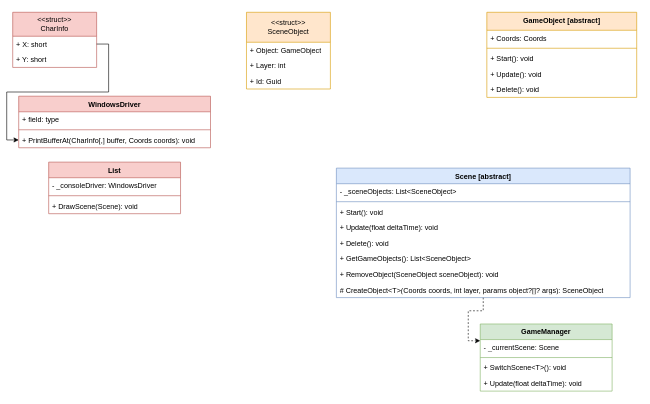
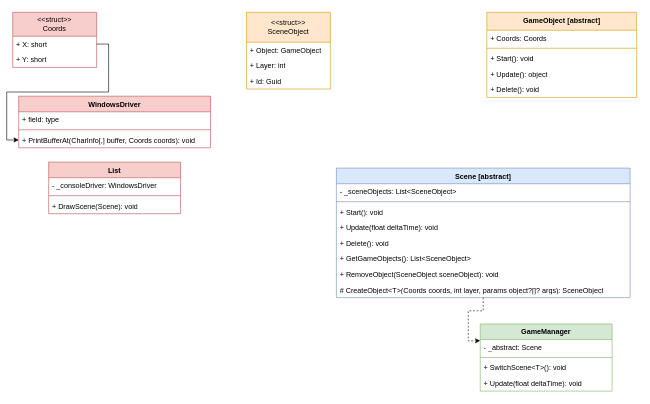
  <mxCell id="0" />
  <mxCell id="1" parent="0" />
  <mxCell id="2" value="WindowsDriver" style="swimlane;fontStyle=1;align=center;verticalAlign=top;childLayout=stackLayout;horizontal=1;startSize=26;horizontalStack=0;resizeParent=1;resizeParentMax=0;resizeLast=0;collapsible=1;marginBottom=0;whiteSpace=wrap;html=1;fillColor=#f8cecc;strokeColor=#b85450;" parent="1" vertex="1"><mxGeometry x="30" y="160" width="320" height="86" as="geometry" /></mxCell>
  <mxCell id="3" value="+ field: type" style="text;strokeColor=none;fillColor=none;align=left;verticalAlign=top;spacingLeft=4;spacingRight=4;overflow=hidden;rotatable=0;points=[[0,0.5],[1,0.5]];portConstraint=eastwest;whiteSpace=wrap;html=1;" parent="2" vertex="1"><mxGeometry y="26" width="320" height="26" as="geometry" /></mxCell>
  <mxCell id="4" value="" style="line;strokeWidth=1;fillColor=none;align=left;verticalAlign=middle;spacingTop=-1;spacingLeft=3;spacingRight=3;rotatable=0;labelPosition=right;points=[];portConstraint=eastwest;strokeColor=inherit;" parent="2" vertex="1"><mxGeometry y="52" width="320" height="8" as="geometry" /></mxCell>
  <mxCell id="5" value="+ PrintBufferAt(CharInfo[,] buffer, Coords coords): void" style="text;strokeColor=none;fillColor=none;align=left;verticalAlign=top;spacingLeft=4;spacingRight=4;overflow=hidden;rotatable=0;points=[[0,0.5],[1,0.5]];portConstraint=eastwest;whiteSpace=wrap;html=1;" parent="2" vertex="1"><mxGeometry y="60" width="320" height="26" as="geometry" /></mxCell>
- <mxCell id="6" value="&amp;lt;&amp;lt;struct&amp;gt;&amp;gt;&lt;div&gt;CharInfo&lt;/div&gt;" style="swimlane;fontStyle=0;childLayout=stackLayout;horizontal=1;startSize=40;fillColor=#f8cecc;horizontalStack=0;resizeParent=1;resizeParentMax=0;resizeLast=0;collapsible=1;marginBottom=0;whiteSpace=wrap;html=1;strokeColor=#b85450;" parent="1" vertex="1"><mxGeometry x="20" y="20" width="140" height="92" as="geometry" /></mxCell>
+ <mxCell id="6" value="&amp;lt;&amp;lt;struct&amp;gt;&amp;gt;&lt;div&gt;Coords&lt;/div&gt;" style="swimlane;fontStyle=0;childLayout=stackLayout;horizontal=1;startSize=40;fillColor=#f8cecc;horizontalStack=0;resizeParent=1;resizeParentMax=0;resizeLast=0;collapsible=1;marginBottom=0;whiteSpace=wrap;html=1;strokeColor=#b85450;" parent="1" vertex="1"><mxGeometry x="20" y="20" width="140" height="92" as="geometry" /></mxCell>
  <mxCell id="7" value="+ X: short" style="text;strokeColor=none;fillColor=none;align=left;verticalAlign=top;spacingLeft=4;spacingRight=4;overflow=hidden;rotatable=0;points=[[0,0.5],[1,0.5]];portConstraint=eastwest;whiteSpace=wrap;html=1;" parent="6" vertex="1"><mxGeometry y="40" width="140" height="26" as="geometry" /></mxCell>
  <mxCell id="8" value="+ Y: short" style="text;strokeColor=none;fillColor=none;align=left;verticalAlign=top;spacingLeft=4;spacingRight=4;overflow=hidden;rotatable=0;points=[[0,0.5],[1,0.5]];portConstraint=eastwest;whiteSpace=wrap;html=1;" parent="6" vertex="1"><mxGeometry y="66" width="140" height="26" as="geometry" /></mxCell>
  <mxCell id="9" style="edgeStyle=orthogonalEdgeStyle;rounded=0;orthogonalLoop=1;jettySize=auto;html=1;" parent="1" source="7" target="5" edge="1"><mxGeometry relative="1" as="geometry" /></mxCell>
  <mxCell id="10" value="List" style="swimlane;fontStyle=1;align=center;verticalAlign=top;childLayout=stackLayout;horizontal=1;startSize=26;horizontalStack=0;resizeParent=1;resizeParentMax=0;resizeLast=0;collapsible=1;marginBottom=0;whiteSpace=wrap;html=1;fillColor=#f8cecc;strokeColor=#b85450;" parent="1" vertex="1"><mxGeometry x="80" y="270" width="220" height="86" as="geometry" /></mxCell>
  <mxCell id="11" value="- _consoleDriver: WindowsDriver" style="text;strokeColor=none;fillColor=none;align=left;verticalAlign=top;spacingLeft=4;spacingRight=4;overflow=hidden;rotatable=0;points=[[0,0.5],[1,0.5]];portConstraint=eastwest;whiteSpace=wrap;html=1;" parent="10" vertex="1"><mxGeometry y="26" width="220" height="26" as="geometry" /></mxCell>
  <mxCell id="12" value="" style="line;strokeWidth=1;fillColor=none;align=left;verticalAlign=middle;spacingTop=-1;spacingLeft=3;spacingRight=3;rotatable=0;labelPosition=right;points=[];portConstraint=eastwest;strokeColor=inherit;" parent="10" vertex="1"><mxGeometry y="52" width="220" height="8" as="geometry" /></mxCell>
  <mxCell id="13" value="+ DrawScene(Scene): void" style="text;strokeColor=none;fillColor=none;align=left;verticalAlign=top;spacingLeft=4;spacingRight=4;overflow=hidden;rotatable=0;points=[[0,0.5],[1,0.5]];portConstraint=eastwest;whiteSpace=wrap;html=1;" parent="10" vertex="1"><mxGeometry y="60" width="220" height="26" as="geometry" /></mxCell>
  <mxCell id="14" value="&amp;lt;&amp;lt;struct&amp;gt;&amp;gt;&lt;div&gt;SceneObject&lt;/div&gt;" style="swimlane;fontStyle=0;childLayout=stackLayout;horizontal=1;startSize=50;fillColor=#ffe6cc;horizontalStack=0;resizeParent=1;resizeParentMax=0;resizeLast=0;collapsible=1;marginBottom=0;whiteSpace=wrap;html=1;strokeColor=#d79b00;" parent="1" vertex="1"><mxGeometry x="410" y="20" width="140" height="128" as="geometry" /></mxCell>
  <mxCell id="15" value="+ Object: GameObject" style="text;strokeColor=none;fillColor=none;align=left;verticalAlign=top;spacingLeft=4;spacingRight=4;overflow=hidden;rotatable=0;points=[[0,0.5],[1,0.5]];portConstraint=eastwest;whiteSpace=wrap;html=1;" parent="14" vertex="1"><mxGeometry y="50" width="140" height="26" as="geometry" /></mxCell>
  <mxCell id="16" value="+ Layer: int" style="text;strokeColor=none;fillColor=none;align=left;verticalAlign=top;spacingLeft=4;spacingRight=4;overflow=hidden;rotatable=0;points=[[0,0.5],[1,0.5]];portConstraint=eastwest;whiteSpace=wrap;html=1;" parent="14" vertex="1"><mxGeometry y="76" width="140" height="26" as="geometry" /></mxCell>
  <mxCell id="17" value="+ Id: Guid" style="text;strokeColor=none;fillColor=none;align=left;verticalAlign=top;spacingLeft=4;spacingRight=4;overflow=hidden;rotatable=0;points=[[0,0.5],[1,0.5]];portConstraint=eastwest;whiteSpace=wrap;html=1;" parent="14" vertex="1"><mxGeometry y="102" width="140" height="26" as="geometry" /></mxCell>
  <mxCell id="18" value="&lt;div&gt;&lt;span style=&quot;background-color: initial;&quot;&gt;GameObject [abstract]&lt;/span&gt;&lt;/div&gt;&lt;div&gt;&lt;/div&gt;" style="swimlane;fontStyle=1;align=center;verticalAlign=top;childLayout=stackLayout;horizontal=1;startSize=30;horizontalStack=0;resizeParent=1;resizeParentMax=0;resizeLast=0;collapsible=1;marginBottom=0;whiteSpace=wrap;html=1;fillColor=#ffe6cc;strokeColor=#d79b00;" parent="1" vertex="1"><mxGeometry x="811" y="20" width="250" height="142" as="geometry" /></mxCell>
  <mxCell id="19" value="+ Coords: Coords" style="text;strokeColor=none;fillColor=none;align=left;verticalAlign=top;spacingLeft=4;spacingRight=4;overflow=hidden;rotatable=0;points=[[0,0.5],[1,0.5]];portConstraint=eastwest;whiteSpace=wrap;html=1;" vertex="1" parent="18"><mxGeometry y="30" width="250" height="26" as="geometry" /></mxCell>
  <mxCell id="20" value="" style="line;strokeWidth=1;fillColor=none;align=left;verticalAlign=middle;spacingTop=-1;spacingLeft=3;spacingRight=3;rotatable=0;labelPosition=right;points=[];portConstraint=eastwest;strokeColor=inherit;" parent="18" vertex="1"><mxGeometry y="56" width="250" height="8" as="geometry" /></mxCell>
  <mxCell id="21" value="+ Start(): void" style="text;strokeColor=none;fillColor=none;align=left;verticalAlign=top;spacingLeft=4;spacingRight=4;overflow=hidden;rotatable=0;points=[[0,0.5],[1,0.5]];portConstraint=eastwest;whiteSpace=wrap;html=1;" vertex="1" parent="18"><mxGeometry y="64" width="250" height="26" as="geometry" /></mxCell>
- <mxCell id="22" value="+ Update(): void" style="text;strokeColor=none;fillColor=none;align=left;verticalAlign=top;spacingLeft=4;spacingRight=4;overflow=hidden;rotatable=0;points=[[0,0.5],[1,0.5]];portConstraint=eastwest;whiteSpace=wrap;html=1;" vertex="1" parent="18"><mxGeometry y="90" width="250" height="26" as="geometry" /></mxCell>
+ <mxCell id="22" value="+ Update(): object" style="text;strokeColor=none;fillColor=none;align=left;verticalAlign=top;spacingLeft=4;spacingRight=4;overflow=hidden;rotatable=0;points=[[0,0.5],[1,0.5]];portConstraint=eastwest;whiteSpace=wrap;html=1;" vertex="1" parent="18"><mxGeometry y="90" width="250" height="26" as="geometry" /></mxCell>
  <mxCell id="23" value="+ Delete(): void" style="text;strokeColor=none;fillColor=none;align=left;verticalAlign=top;spacingLeft=4;spacingRight=4;overflow=hidden;rotatable=0;points=[[0,0.5],[1,0.5]];portConstraint=eastwest;whiteSpace=wrap;html=1;" vertex="1" parent="18"><mxGeometry y="116" width="250" height="26" as="geometry" /></mxCell>
  <mxCell id="24" style="edgeStyle=orthogonalEdgeStyle;rounded=0;orthogonalLoop=1;jettySize=auto;html=1;entryX=0;entryY=0.25;entryDx=0;entryDy=0;dashed=1;" parent="1" source="25" target="34" edge="1"><mxGeometry relative="1" as="geometry" /></mxCell>
  <mxCell id="25" value="Scene [abstract]" style="swimlane;fontStyle=1;align=center;verticalAlign=top;childLayout=stackLayout;horizontal=1;startSize=26;horizontalStack=0;resizeParent=1;resizeParentMax=0;resizeLast=0;collapsible=1;marginBottom=0;whiteSpace=wrap;html=1;fillColor=#dae8fc;strokeColor=#6c8ebf;" parent="1" vertex="1"><mxGeometry x="560" y="280" width="490" height="216" as="geometry" /></mxCell>
  <mxCell id="26" value="- _sceneObjects: List&amp;lt;SceneObject&amp;gt;" style="text;strokeColor=none;fillColor=none;align=left;verticalAlign=top;spacingLeft=4;spacingRight=4;overflow=hidden;rotatable=0;points=[[0,0.5],[1,0.5]];portConstraint=eastwest;whiteSpace=wrap;html=1;" parent="25" vertex="1"><mxGeometry y="26" width="490" height="26" as="geometry" /></mxCell>
  <mxCell id="27" value="" style="line;strokeWidth=1;fillColor=none;align=left;verticalAlign=middle;spacingTop=-1;spacingLeft=3;spacingRight=3;rotatable=0;labelPosition=right;points=[];portConstraint=eastwest;strokeColor=inherit;" parent="25" vertex="1"><mxGeometry y="52" width="490" height="8" as="geometry" /></mxCell>
  <mxCell id="28" value="+ Start(): void" style="text;strokeColor=none;fillColor=none;align=left;verticalAlign=top;spacingLeft=4;spacingRight=4;overflow=hidden;rotatable=0;points=[[0,0.5],[1,0.5]];portConstraint=eastwest;whiteSpace=wrap;html=1;" parent="25" vertex="1"><mxGeometry y="60" width="490" height="26" as="geometry" /></mxCell>
  <mxCell id="29" value="+ Update(float deltaTime): void" style="text;strokeColor=none;fillColor=none;align=left;verticalAlign=top;spacingLeft=4;spacingRight=4;overflow=hidden;rotatable=0;points=[[0,0.5],[1,0.5]];portConstraint=eastwest;whiteSpace=wrap;html=1;" parent="25" vertex="1"><mxGeometry y="86" width="490" height="26" as="geometry" /></mxCell>
  <mxCell id="30" value="+ Delete(): void" style="text;strokeColor=none;fillColor=none;align=left;verticalAlign=top;spacingLeft=4;spacingRight=4;overflow=hidden;rotatable=0;points=[[0,0.5],[1,0.5]];portConstraint=eastwest;whiteSpace=wrap;html=1;" parent="25" vertex="1"><mxGeometry y="112" width="490" height="26" as="geometry" /></mxCell>
  <mxCell id="31" value="+ GetGameObjects(): List&amp;lt;SceneObject&amp;gt;" style="text;strokeColor=none;fillColor=none;align=left;verticalAlign=top;spacingLeft=4;spacingRight=4;overflow=hidden;rotatable=0;points=[[0,0.5],[1,0.5]];portConstraint=eastwest;whiteSpace=wrap;html=1;" parent="25" vertex="1"><mxGeometry y="138" width="490" height="26" as="geometry" /></mxCell>
  <mxCell id="32" value="+ RemoveObject(SceneObject sceneObject): void" style="text;strokeColor=none;fillColor=none;align=left;verticalAlign=top;spacingLeft=4;spacingRight=4;overflow=hidden;rotatable=0;points=[[0,0.5],[1,0.5]];portConstraint=eastwest;whiteSpace=wrap;html=1;" parent="25" vertex="1"><mxGeometry y="164" width="490" height="26" as="geometry" /></mxCell>
  <mxCell id="33" value="# CreateObject&amp;lt;T&amp;gt;(Coords coords, int layer, params object?[]? args): SceneObject" style="text;strokeColor=none;fillColor=none;align=left;verticalAlign=top;spacingLeft=4;spacingRight=4;overflow=hidden;rotatable=0;points=[[0,0.5],[1,0.5]];portConstraint=eastwest;whiteSpace=wrap;html=1;" parent="25" vertex="1"><mxGeometry y="190" width="490" height="26" as="geometry" /></mxCell>
  <mxCell id="34" value="GameManager" style="swimlane;fontStyle=1;align=center;verticalAlign=top;childLayout=stackLayout;horizontal=1;startSize=26;horizontalStack=0;resizeParent=1;resizeParentMax=0;resizeLast=0;collapsible=1;marginBottom=0;whiteSpace=wrap;html=1;fillColor=#d5e8d4;strokeColor=#82b366;" parent="1" vertex="1"><mxGeometry x="800" y="540" width="220" height="112" as="geometry" /></mxCell>
- <mxCell id="35" value="- _currentScene: Scene" style="text;strokeColor=none;fillColor=none;align=left;verticalAlign=top;spacingLeft=4;spacingRight=4;overflow=hidden;rotatable=0;points=[[0,0.5],[1,0.5]];portConstraint=eastwest;whiteSpace=wrap;html=1;" parent="34" vertex="1"><mxGeometry y="26" width="220" height="26" as="geometry" /></mxCell>
+ <mxCell id="35" value="- _abstract: Scene" style="text;strokeColor=none;fillColor=none;align=left;verticalAlign=top;spacingLeft=4;spacingRight=4;overflow=hidden;rotatable=0;points=[[0,0.5],[1,0.5]];portConstraint=eastwest;whiteSpace=wrap;html=1;" parent="34" vertex="1"><mxGeometry y="26" width="220" height="26" as="geometry" /></mxCell>
  <mxCell id="36" value="" style="line;strokeWidth=1;fillColor=none;align=left;verticalAlign=middle;spacingTop=-1;spacingLeft=3;spacingRight=3;rotatable=0;labelPosition=right;points=[];portConstraint=eastwest;strokeColor=inherit;" parent="34" vertex="1"><mxGeometry y="52" width="220" height="8" as="geometry" /></mxCell>
  <mxCell id="37" value="+ SwitchScene&amp;lt;T&amp;gt;(): void" style="text;strokeColor=none;fillColor=none;align=left;verticalAlign=top;spacingLeft=4;spacingRight=4;overflow=hidden;rotatable=0;points=[[0,0.5],[1,0.5]];portConstraint=eastwest;whiteSpace=wrap;html=1;" parent="34" vertex="1"><mxGeometry y="60" width="220" height="26" as="geometry" /></mxCell>
  <mxCell id="38" value="+ Update(float deltaTime): void" style="text;strokeColor=none;fillColor=none;align=left;verticalAlign=top;spacingLeft=4;spacingRight=4;overflow=hidden;rotatable=0;points=[[0,0.5],[1,0.5]];portConstraint=eastwest;whiteSpace=wrap;html=1;" parent="34" vertex="1"><mxGeometry y="86" width="220" height="26" as="geometry" /></mxCell>
